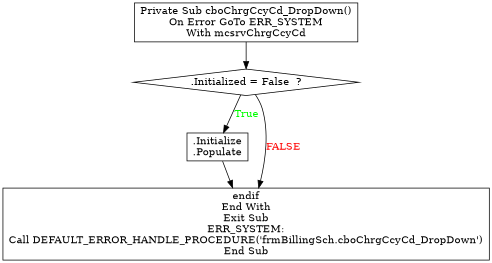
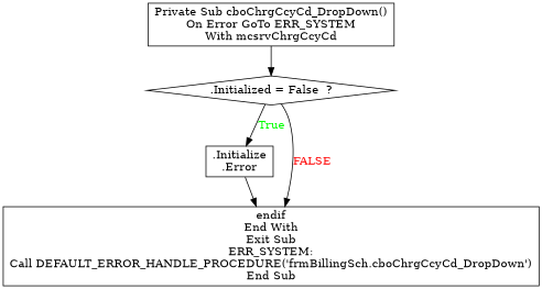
  digraph {
    node [shape=box]
    n1 [label="Private Sub cboChrgCcyCd_DropDown()\nOn Error GoTo ERR_SYSTEM\nWith mcsrvChrgCcyCd"]
    n2 [label=".Initialized = False  ?" shape=diamond]
-   n3 [label=".Initialize\n.Populate"]
+   n3 [label=".Initialize\n.Error"]
    n4 [label="endif\nEnd With\nExit Sub\nERR_SYSTEM:\nCall DEFAULT_ERROR_HANDLE_PROCEDURE('frmBillingSch.cboChrgCcyCd_DropDown')\nEnd Sub"]
    n1 -> n2
    n2 -> n3 [fontcolor=GREEN label=True]
    n2 -> n4 [fontcolor=RED label=FALSE]
    n3 -> n4
  }
